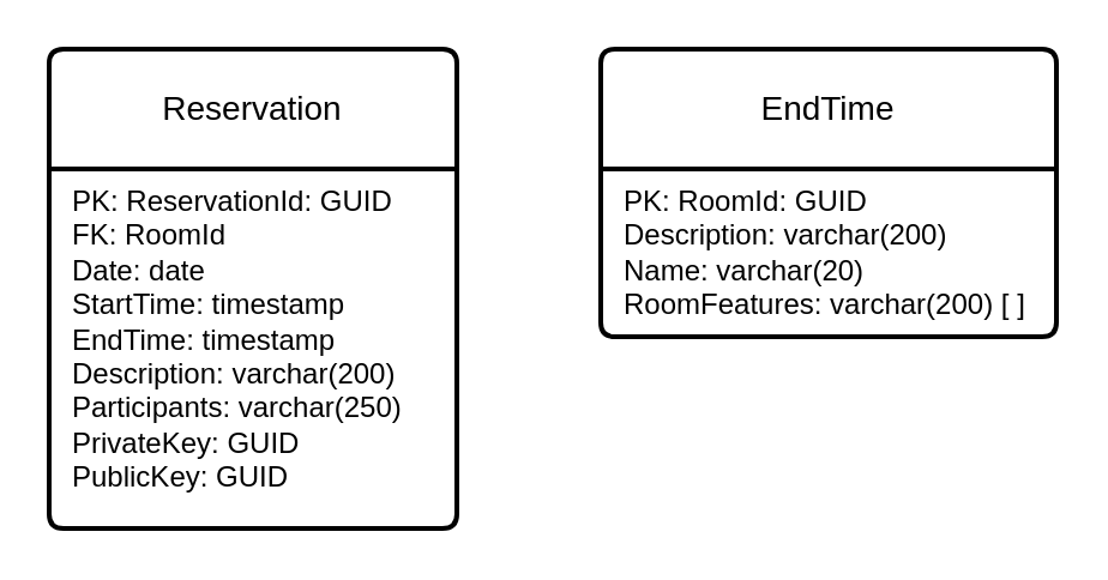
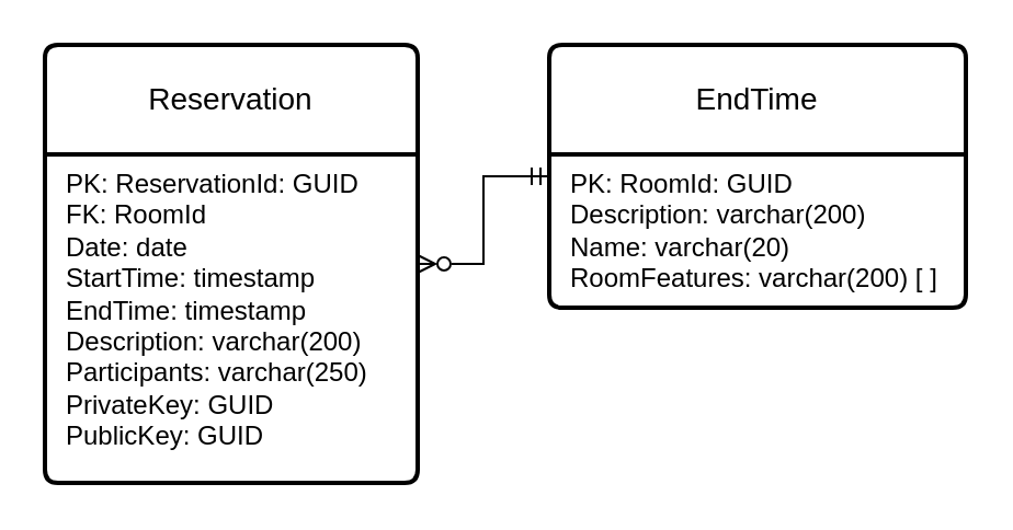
  <mxCell id="0" />
  <mxCell id="1" parent="0" />
  <mxCell id="2" value="Reservation" style="swimlane;childLayout=stackLayout;horizontal=1;startSize=50;horizontalStack=0;rounded=1;fontSize=14;fontStyle=0;strokeWidth=2;resizeParent=0;resizeLast=1;shadow=0;dashed=0;align=center;arcSize=4;whiteSpace=wrap;html=1;" parent="1" vertex="1"><mxGeometry x="20" y="20" width="170" height="200" as="geometry"><mxRectangle x="160" y="80" width="110" height="50" as="alternateBounds" /></mxGeometry></mxCell>
  <mxCell id="3" value="&lt;p style=&quot;margin: 0px 0px 0px 4px;&quot;&gt;PK: ReservationId: GUID&lt;/p&gt;&lt;p style=&quot;margin: 0px 0px 0px 4px;&quot;&gt;FK: RoomId&lt;/p&gt;&lt;p style=&quot;margin: 0px 0px 0px 4px;&quot;&gt;&lt;span style=&quot;background-color: transparent; color: light-dark(rgb(0, 0, 0), rgb(255, 255, 255));&quot;&gt;Date: date&lt;/span&gt;&lt;/p&gt;&lt;p style=&quot;margin: 0px 0px 0px 4px;&quot;&gt;StartTime: timestamp&lt;/p&gt;&lt;p style=&quot;margin: 0px 0px 0px 4px;&quot;&gt;EndTime: timestamp&lt;/p&gt;&lt;p style=&quot;margin: 0px 0px 0px 4px;&quot;&gt;Description: varchar(200)&lt;/p&gt;&lt;p style=&quot;margin: 0px 0px 0px 4px;&quot;&gt;Participants:&amp;nbsp;&lt;span style=&quot;background-color: transparent; color: light-dark(rgb(0, 0, 0), rgb(255, 255, 255));&quot;&gt;varchar(250)&lt;/span&gt;&lt;/p&gt;&lt;p style=&quot;margin: 0px 0px 0px 4px;&quot;&gt;&lt;span style=&quot;background-color: transparent; color: light-dark(rgb(0, 0, 0), rgb(255, 255, 255));&quot;&gt;PrivateKey: GUID&lt;/span&gt;&lt;/p&gt;&lt;p style=&quot;margin: 0px 0px 0px 4px;&quot;&gt;&lt;span style=&quot;background-color: transparent; color: light-dark(rgb(0, 0, 0), rgb(255, 255, 255));&quot;&gt;PublicKey: GUID&lt;/span&gt;&lt;/p&gt;" style="align=left;strokeColor=none;fillColor=none;spacingLeft=4;spacingRight=4;fontSize=12;verticalAlign=top;resizable=0;rotatable=0;part=1;html=1;whiteSpace=wrap;" parent="2" vertex="1"><mxGeometry y="50" width="170" height="150" as="geometry" /></mxCell>
+ <mxCell id="4" style="edgeStyle=orthogonalEdgeStyle;rounded=0;orthogonalLoop=1;jettySize=auto;html=1;startArrow=ERmandOne;startFill=0;endArrow=ERzeroToMany;endFill=0;" parent="1" source="5" target="2" edge="1"><mxGeometry relative="1" as="geometry" /></mxCell>
  <mxCell id="5" value="EndTime" style="swimlane;childLayout=stackLayout;horizontal=1;startSize=50;horizontalStack=0;rounded=1;fontSize=14;fontStyle=0;strokeWidth=2;resizeParent=0;resizeLast=1;shadow=0;dashed=0;align=center;arcSize=4;whiteSpace=wrap;html=1;" parent="1" vertex="1"><mxGeometry x="250" y="20" width="190" height="120" as="geometry"><mxRectangle x="160" y="80" width="110" height="50" as="alternateBounds" /></mxGeometry></mxCell>
  <mxCell id="6" value="&lt;p style=&quot;margin: 0px 0px 0px 4px;&quot;&gt;PK: RoomId: GUID&lt;/p&gt;&lt;p style=&quot;margin: 0px 0px 0px 4px;&quot;&gt;Description: varchar(200)&lt;/p&gt;&lt;p style=&quot;margin: 0px 0px 0px 4px;&quot;&gt;Name: varchar(20)&lt;/p&gt;&lt;p style=&quot;margin: 0px 0px 0px 4px;&quot;&gt;RoomFeatures: varchar(200) [ ]&lt;/p&gt;&lt;p style=&quot;margin: 0px 0px 0px 4px;&quot;&gt;&lt;br&gt;&lt;/p&gt;" style="align=left;strokeColor=none;fillColor=none;spacingLeft=4;spacingRight=4;fontSize=12;verticalAlign=top;resizable=0;rotatable=0;part=1;html=1;whiteSpace=wrap;" parent="5" vertex="1"><mxGeometry y="50" width="190" height="70" as="geometry" /></mxCell>
